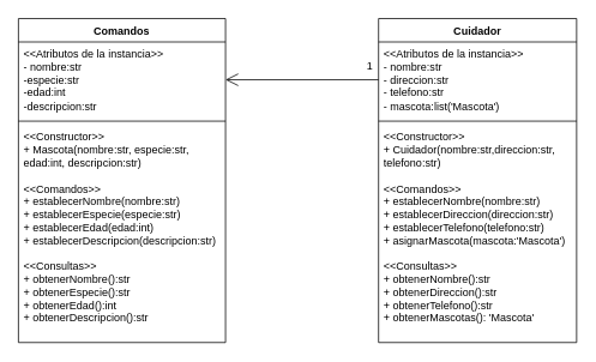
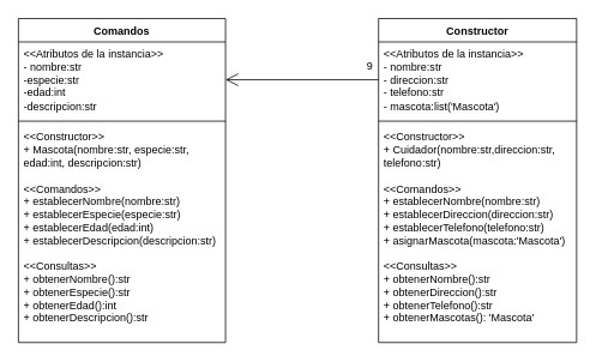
  <mxCell id="0" />
  <mxCell id="1" parent="0" />
  <mxCell id="2" value="Comandos" style="swimlane;fontStyle=1;align=center;verticalAlign=top;childLayout=stackLayout;horizontal=1;startSize=26;horizontalStack=0;resizeParent=1;resizeParentMax=0;resizeLast=0;collapsible=1;marginBottom=0;whiteSpace=wrap;html=1;" vertex="1" parent="1"><mxGeometry x="20" y="20" width="230" height="360" as="geometry" /></mxCell>
  <mxCell id="3" value="&lt;div&gt;&amp;lt;&amp;lt;Atributos de la instancia&amp;gt;&amp;gt;&lt;/div&gt;- nombre:str&lt;div&gt;-especie:str&lt;/div&gt;&lt;div&gt;-edad:int&lt;/div&gt;&lt;div&gt;-descripcion:str&lt;/div&gt;" style="text;strokeColor=none;fillColor=none;align=left;verticalAlign=top;spacingLeft=4;spacingRight=4;overflow=hidden;rotatable=0;points=[[0,0.5],[1,0.5]];portConstraint=eastwest;whiteSpace=wrap;html=1;" vertex="1" parent="2"><mxGeometry y="26" width="230" height="84" as="geometry" /></mxCell>
  <mxCell id="4" value="" style="line;strokeWidth=1;fillColor=none;align=left;verticalAlign=middle;spacingTop=-1;spacingLeft=3;spacingRight=3;rotatable=0;labelPosition=right;points=[];portConstraint=eastwest;strokeColor=inherit;" vertex="1" parent="2"><mxGeometry y="110" width="230" height="8" as="geometry" /></mxCell>
  <mxCell id="5" value="&lt;div&gt;&amp;lt;&amp;lt;Constructor&amp;gt;&amp;gt;&lt;/div&gt;+ Mascota(nombre:str, especie:str, edad:int, descripcion:str)&lt;div&gt;&lt;br&gt;&lt;/div&gt;&lt;div&gt;&amp;lt;&amp;lt;Comandos&amp;gt;&amp;gt;&lt;/div&gt;&lt;div&gt;+ establecerNombre(nombre:str)&lt;/div&gt;&lt;div&gt;+ establecerEspecie(especie:str)&lt;/div&gt;&lt;div&gt;+ establecerEdad(edad:int&lt;span style=&quot;background-color: initial;&quot;&gt;)&lt;/span&gt;&lt;/div&gt;&lt;div&gt;&lt;span style=&quot;background-color: initial;&quot;&gt;+ establecerDescripcion(descripcion:str)&lt;/span&gt;&lt;/div&gt;&lt;div&gt;&lt;span style=&quot;background-color: initial;&quot;&gt;&lt;br&gt;&lt;/span&gt;&lt;/div&gt;&lt;div&gt;&lt;span style=&quot;background-color: initial;&quot;&gt;&amp;lt;&amp;lt;Consultas&amp;gt;&amp;gt;&lt;/span&gt;&lt;/div&gt;&lt;div&gt;&lt;span style=&quot;background-color: initial;&quot;&gt;+ obtenerNombre():str&lt;/span&gt;&lt;/div&gt;&lt;div&gt;&lt;span style=&quot;background-color: initial;&quot;&gt;+ obtenerEspecie():str&lt;/span&gt;&lt;/div&gt;&lt;div&gt;&lt;span style=&quot;background-color: initial;&quot;&gt;+ obtenerEdad():int&lt;/span&gt;&lt;/div&gt;&lt;div&gt;&lt;span style=&quot;background-color: initial;&quot;&gt;+ obtenerDescripcion():str&lt;/span&gt;&lt;/div&gt;" style="text;strokeColor=none;fillColor=none;align=left;verticalAlign=top;spacingLeft=4;spacingRight=4;overflow=hidden;rotatable=0;points=[[0,0.5],[1,0.5]];portConstraint=eastwest;whiteSpace=wrap;html=1;" vertex="1" parent="2"><mxGeometry y="118" width="230" height="242" as="geometry" /></mxCell>
- <mxCell id="6" value="Cuidador" style="swimlane;fontStyle=1;align=center;verticalAlign=top;childLayout=stackLayout;horizontal=1;startSize=26;horizontalStack=0;resizeParent=1;resizeParentMax=0;resizeLast=0;collapsible=1;marginBottom=0;whiteSpace=wrap;html=1;" vertex="1" parent="1"><mxGeometry x="420" y="20" width="220" height="360" as="geometry" /></mxCell>
+ <mxCell id="6" value="Constructor" style="swimlane;fontStyle=1;align=center;verticalAlign=top;childLayout=stackLayout;horizontal=1;startSize=26;horizontalStack=0;resizeParent=1;resizeParentMax=0;resizeLast=0;collapsible=1;marginBottom=0;whiteSpace=wrap;html=1;" vertex="1" parent="1"><mxGeometry x="420" y="20" width="220" height="360" as="geometry" /></mxCell>
  <mxCell id="7" value="&amp;lt;&amp;lt;Atributos de la instancia&amp;gt;&amp;gt;&lt;div&gt;- nombre:str&lt;/div&gt;&lt;div&gt;- direccion:str&lt;/div&gt;&lt;div&gt;- telefono:str&lt;/div&gt;&lt;div&gt;- mascota:list('Mascota')&lt;/div&gt;" style="text;strokeColor=none;fillColor=none;align=left;verticalAlign=top;spacingLeft=4;spacingRight=4;overflow=hidden;rotatable=0;points=[[0,0.5],[1,0.5]];portConstraint=eastwest;whiteSpace=wrap;html=1;" vertex="1" parent="6"><mxGeometry y="26" width="220" height="84" as="geometry" /></mxCell>
  <mxCell id="8" value="" style="line;strokeWidth=1;fillColor=none;align=left;verticalAlign=middle;spacingTop=-1;spacingLeft=3;spacingRight=3;rotatable=0;labelPosition=right;points=[];portConstraint=eastwest;strokeColor=inherit;" vertex="1" parent="6"><mxGeometry y="110" width="220" height="8" as="geometry" /></mxCell>
  <mxCell id="9" value="&amp;lt;&amp;lt;Constructor&amp;gt;&amp;gt;&lt;div&gt;+ Cuidador(nombre:str,direccion:str,&lt;/div&gt;&lt;div&gt;telefono:str)&lt;/div&gt;&lt;div&gt;&lt;br&gt;&lt;/div&gt;&lt;div&gt;&amp;lt;&amp;lt;Comandos&amp;gt;&amp;gt;&lt;/div&gt;&lt;div&gt;+ establecerNombre(nombre:str)&lt;/div&gt;&lt;div&gt;+ establecerDireccion(direccion:str)&lt;/div&gt;&lt;div&gt;+ establecerTelefono(telefono:str)&lt;/div&gt;&lt;div&gt;+ asignarMascota(mascota:'Mascota')&lt;/div&gt;&lt;div&gt;&lt;br&gt;&lt;/div&gt;&lt;div&gt;&amp;lt;&amp;lt;Consultas&amp;gt;&amp;gt;&lt;/div&gt;&lt;div&gt;+ obtenerNombre():str&lt;/div&gt;&lt;div&gt;+ obtenerDireccion():str&lt;/div&gt;&lt;div&gt;+ obtenerTelefono():str&lt;/div&gt;&lt;div&gt;+ obtenerMascotas(): 'Mascota'&lt;/div&gt;" style="text;strokeColor=none;fillColor=none;align=left;verticalAlign=top;spacingLeft=4;spacingRight=4;overflow=hidden;rotatable=0;points=[[0,0.5],[1,0.5]];portConstraint=eastwest;whiteSpace=wrap;html=1;" vertex="1" parent="6"><mxGeometry y="118" width="220" height="242" as="geometry" /></mxCell>
  <mxCell id="10" value="" style="endArrow=open;endFill=1;endSize=12;html=1;rounded=0;entryX=1;entryY=0.5;entryDx=0;entryDy=0;exitX=0;exitY=0.5;exitDx=0;exitDy=0;" edge="1" parent="1" source="7" target="3"><mxGeometry width="160" relative="1" as="geometry"><mxPoint x="250" y="190" as="sourcePoint" /><mxPoint x="410" y="190" as="targetPoint" /></mxGeometry></mxCell>
- <mxCell id="11" value="1" style="text;html=1;align=center;verticalAlign=middle;resizable=0;points=[];autosize=1;strokeColor=none;fillColor=none;" vertex="1" parent="1"><mxGeometry x="395" y="58" width="30" height="30" as="geometry" /></mxCell>
+ <mxCell id="11" value="9" style="text;html=1;align=center;verticalAlign=middle;resizable=0;points=[];autosize=1;strokeColor=none;fillColor=none;" vertex="1" parent="1"><mxGeometry x="395" y="58" width="30" height="30" as="geometry" /></mxCell>
